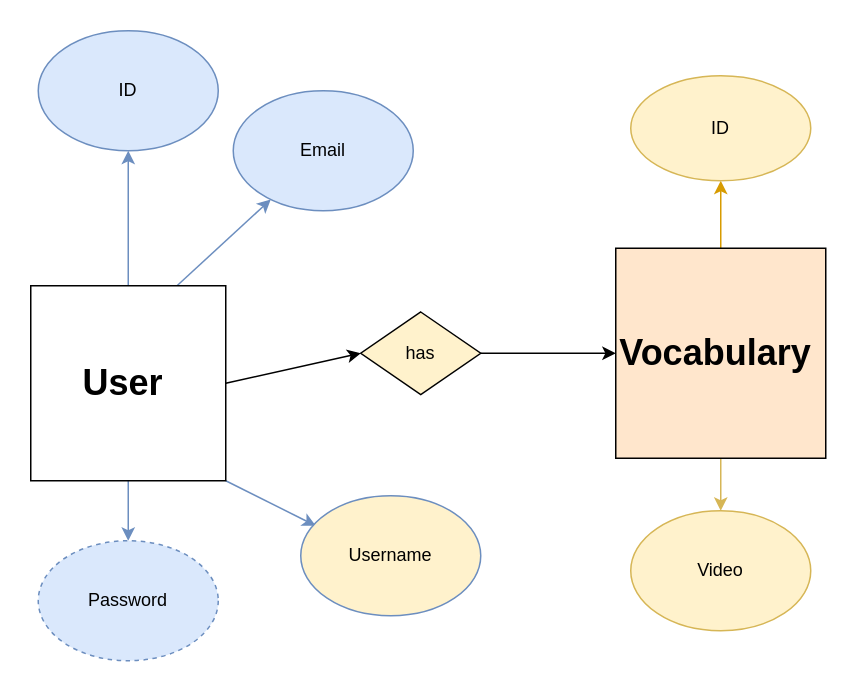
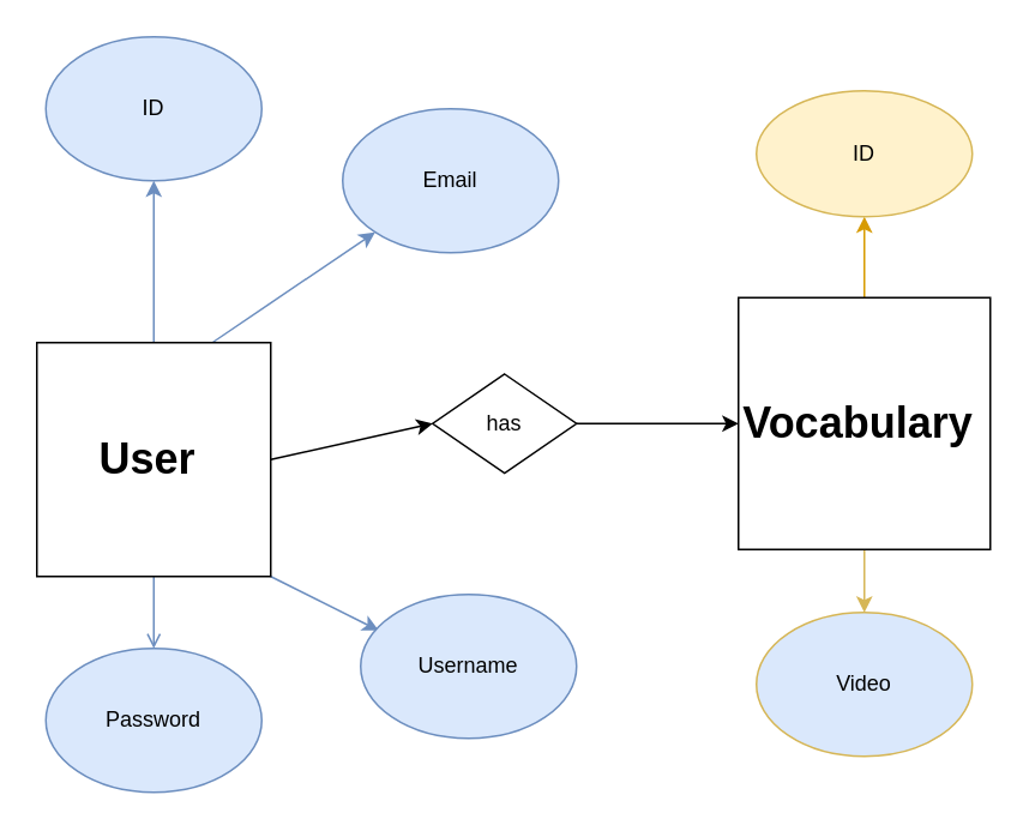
  <mxCell id="0" />
  <mxCell id="1" parent="0" />
  <mxCell id="2" style="edgeStyle=none;html=1;fillColor=#dae8fc;strokeColor=#6c8ebf;entryX=0.5;entryY=1;entryDx=0;entryDy=0;" edge="1" parent="1" source="7" target="8"><mxGeometry relative="1" as="geometry"><mxPoint x="90" y="100" as="targetPoint" /></mxGeometry></mxCell>
  <mxCell id="3" style="edgeStyle=none;html=1;exitX=0.75;exitY=0;exitDx=0;exitDy=0;fillColor=#dae8fc;strokeColor=#6c8ebf;" edge="1" parent="1" source="7" target="9"><mxGeometry relative="1" as="geometry"><mxPoint x="200" y="110" as="targetPoint" /></mxGeometry></mxCell>
- <mxCell id="4" style="edgeStyle=none;html=1;entryX=0.5;entryY=0;entryDx=0;entryDy=0;fillColor=#dae8fc;strokeColor=#6c8ebf;" edge="1" parent="1" source="7" target="10"><mxGeometry relative="1" as="geometry" /></mxCell>
+ <mxCell id="4" style="edgeStyle=none;html=1;entryX=0.5;entryY=0;entryDx=0;entryDy=0;fillColor=#dae8fc;strokeColor=#6c8ebf;endArrow=open;" edge="1" parent="1" source="7" target="10"><mxGeometry relative="1" as="geometry" /></mxCell>
  <mxCell id="5" style="edgeStyle=none;html=1;exitX=1;exitY=1;exitDx=0;exitDy=0;fillColor=#dae8fc;strokeColor=#6c8ebf;" edge="1" parent="1" source="7"><mxGeometry relative="1" as="geometry"><mxPoint x="210" y="350" as="targetPoint" /></mxGeometry></mxCell>
  <mxCell id="6" style="edgeStyle=none;html=1;exitX=1;exitY=0.5;exitDx=0;exitDy=0;" edge="1" parent="1" source="7"><mxGeometry relative="1" as="geometry"><mxPoint x="240" y="235" as="targetPoint" /></mxGeometry></mxCell>
  <mxCell id="7" value="&lt;h1&gt;User&amp;nbsp;&lt;/h1&gt;" style="rounded=0;whiteSpace=wrap;html=1;" vertex="1" parent="1"><mxGeometry x="20" y="190" width="130" height="130" as="geometry" /></mxCell>
  <mxCell id="8" value="ID" style="ellipse;whiteSpace=wrap;html=1;fillColor=#dae8fc;strokeColor=#6c8ebf;" vertex="1" parent="1"><mxGeometry x="25" y="20" width="120" height="80" as="geometry" /></mxCell>
- <mxCell id="9" value="Email" style="ellipse;whiteSpace=wrap;html=1;fillColor=#dae8fc;strokeColor=#6c8ebf;" vertex="1" parent="1"><mxGeometry x="155" y="60" width="120" height="80" as="geometry" /></mxCell>
- <mxCell id="10" value="Password" style="ellipse;whiteSpace=wrap;html=1;fillColor=#dae8fc;strokeColor=#6c8ebf;dashed=1;" vertex="1" parent="1"><mxGeometry x="25" y="360" width="120" height="80" as="geometry" /></mxCell>
- <mxCell id="11" value="Username" style="ellipse;whiteSpace=wrap;html=1;fillColor=#fff2cc;strokeColor=#6c8ebf;" vertex="1" parent="1"><mxGeometry x="200" y="330" width="120" height="80" as="geometry" /></mxCell>
+ <mxCell id="9" value="Email" style="ellipse;whiteSpace=wrap;html=1;fillColor=#dae8fc;strokeColor=#6c8ebf;" vertex="1" parent="1"><mxGeometry x="190" y="60" width="120" height="80" as="geometry" /></mxCell>
+ <mxCell id="10" value="Password" style="ellipse;whiteSpace=wrap;html=1;fillColor=#dae8fc;strokeColor=#6c8ebf;" vertex="1" parent="1"><mxGeometry x="25" y="360" width="120" height="80" as="geometry" /></mxCell>
+ <mxCell id="11" value="Username" style="ellipse;whiteSpace=wrap;html=1;fillColor=#dae8fc;strokeColor=#6c8ebf;" vertex="1" parent="1"><mxGeometry x="200" y="330" width="120" height="80" as="geometry" /></mxCell>
  <mxCell id="12" style="edgeStyle=none;html=1;exitX=1;exitY=0.5;exitDx=0;exitDy=0;" edge="1" parent="1" source="13"><mxGeometry relative="1" as="geometry"><mxPoint x="410" y="235" as="targetPoint" /></mxGeometry></mxCell>
- <mxCell id="13" value="has" style="rhombus;whiteSpace=wrap;html=1;fillColor=#fff2cc;" vertex="1" parent="1"><mxGeometry x="240" y="207.5" width="80" height="55" as="geometry" /></mxCell>
+ <mxCell id="13" value="has" style="rhombus;whiteSpace=wrap;html=1;" vertex="1" parent="1"><mxGeometry x="240" y="207.5" width="80" height="55" as="geometry" /></mxCell>
  <mxCell id="14" style="edgeStyle=none;html=1;exitX=0.5;exitY=0;exitDx=0;exitDy=0;fillColor=#ffe6cc;strokeColor=#d79b00;" edge="1" parent="1" source="16" target="17"><mxGeometry relative="1" as="geometry"><mxPoint x="480" y="130" as="targetPoint" /></mxGeometry></mxCell>
  <mxCell id="15" style="edgeStyle=none;html=1;exitX=0.5;exitY=1;exitDx=0;exitDy=0;fillColor=#fff2cc;strokeColor=#d6b656;" edge="1" parent="1" source="16"><mxGeometry relative="1" as="geometry"><mxPoint x="480" y="340" as="targetPoint" /></mxGeometry></mxCell>
- <mxCell id="16" value="&lt;h1&gt;Vocabulary&amp;nbsp;&lt;/h1&gt;" style="whiteSpace=wrap;html=1;aspect=fixed;fillColor=#ffe6cc;" vertex="1" parent="1"><mxGeometry x="410" y="165" width="140" height="140" as="geometry" /></mxCell>
+ <mxCell id="16" value="&lt;h1&gt;Vocabulary&amp;nbsp;&lt;/h1&gt;" style="whiteSpace=wrap;html=1;aspect=fixed;" vertex="1" parent="1"><mxGeometry x="410" y="165" width="140" height="140" as="geometry" /></mxCell>
  <mxCell id="17" value="ID" style="ellipse;whiteSpace=wrap;html=1;fillColor=#fff2cc;strokeColor=#d6b656;" vertex="1" parent="1"><mxGeometry x="420" y="50" width="120" height="70" as="geometry" /></mxCell>
- <mxCell id="18" value="Video" style="ellipse;whiteSpace=wrap;html=1;fillColor=#fff2cc;strokeColor=#d6b656;" vertex="1" parent="1"><mxGeometry x="420" y="340" width="120" height="80" as="geometry" /></mxCell>
+ <mxCell id="18" value="Video" style="ellipse;whiteSpace=wrap;html=1;fillColor=#dae8fc;strokeColor=#d6b656;" vertex="1" parent="1"><mxGeometry x="420" y="340" width="120" height="80" as="geometry" /></mxCell>
